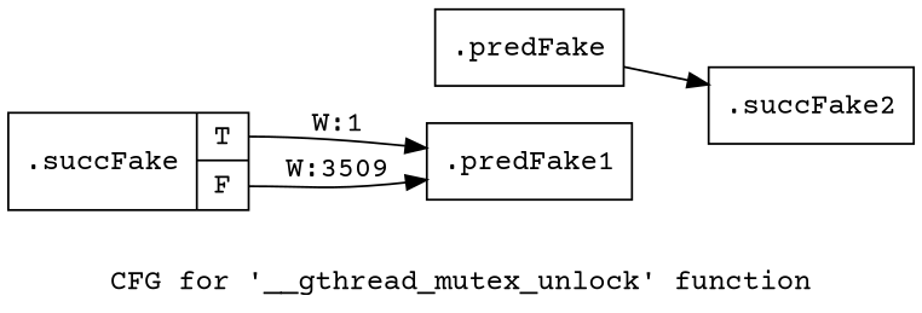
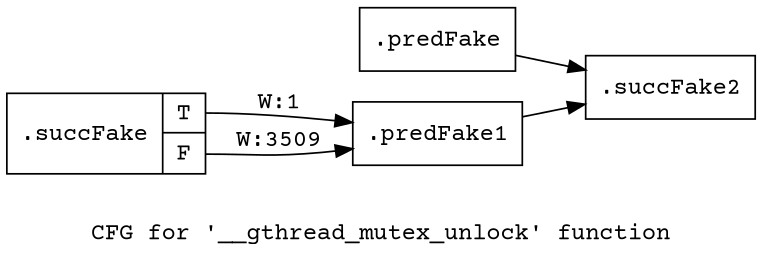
  digraph {
    fontname="Courier Prime"
    label="CFG for '__gthread_mutex_unlock' function"
    rankdir=LR
    node [fontname="Courier Prime" shape=record filename="/mnt/xilinx/Vitis_HLS/2021.2/tps/lnx64/gcc-6.2.0/lib/gcc/x86_64-pc-linux-gnu/6.2.0/../../../../include/c++/6.2.0/x86_64-pc-linux-gnu/bits/gthr-default.h" linenumber=781]
    edge [execusionnum=3508 filename="/mnt/xilinx/Vitis_HLS/2021.2/tps/lnx64/gcc-6.2.0/lib/gcc/x86_64-pc-linux-gnu/6.2.0/../../../../include/c++/6.2.0/x86_64-pc-linux-gnu/bits/gthr-default.h" fontname="Courier Prime"]
    n1 [label="{.predFake}" filename="" linenumber=""]
    n2 [label="{.succFake2}"]
    n3 [label="{.succFake|{<s0>T|<s1>F}}" linenumber=777]
    n4 [label="{.predFake1}"]
    n1 -> n2
    n3 -> n4 [execusionnum=0 label="W:1" tailport=s0]
    n3 -> n4 [label="W:3509" tailport=s1]
+   n4 -> n2
  }
